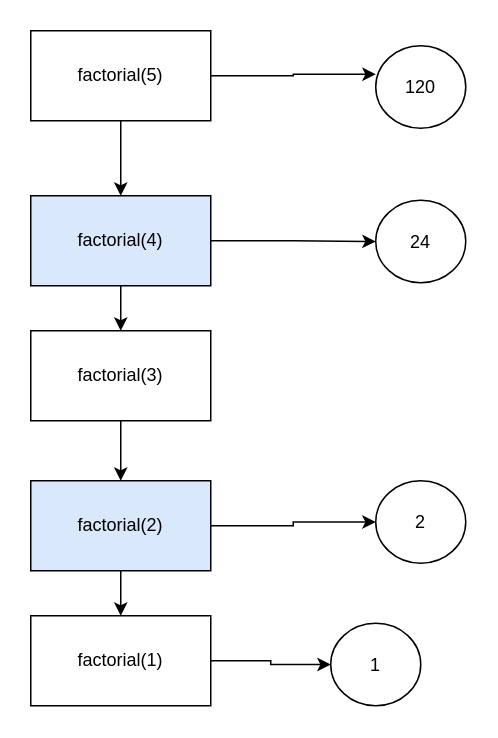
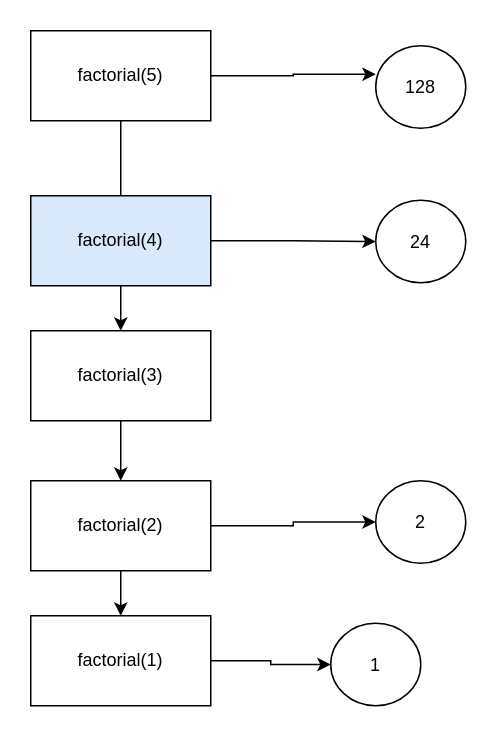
  <mxCell id="0" />
  <mxCell id="1" parent="0" />
- <mxCell id="2" value="" style="edgeStyle=orthogonalEdgeStyle;rounded=0;orthogonalLoop=1;jettySize=auto;html=1;" parent="1" source="4" target="7" edge="1"><mxGeometry relative="1" as="geometry" /></mxCell>
+ <mxCell id="2" value="" style="edgeStyle=orthogonalEdgeStyle;rounded=0;orthogonalLoop=1;jettySize=auto;html=1;endArrow=none;" parent="1" source="4" target="7" edge="1"><mxGeometry relative="1" as="geometry" /></mxCell>
  <mxCell id="3" style="edgeStyle=orthogonalEdgeStyle;rounded=0;orthogonalLoop=1;jettySize=auto;html=1;exitX=1;exitY=0.5;exitDx=0;exitDy=0;entryX=0;entryY=0.345;entryDx=0;entryDy=0;entryPerimeter=0;" parent="1" source="4" target="18" edge="1"><mxGeometry relative="1" as="geometry" /></mxCell>
  <mxCell id="4" value="factorial(5)" style="rounded=0;whiteSpace=wrap;html=1;" parent="1" vertex="1"><mxGeometry x="20" y="20" width="120" height="60" as="geometry" /></mxCell>
  <mxCell id="5" value="" style="edgeStyle=orthogonalEdgeStyle;rounded=0;orthogonalLoop=1;jettySize=auto;html=1;" parent="1" source="7" target="9" edge="1"><mxGeometry relative="1" as="geometry" /></mxCell>
  <mxCell id="6" style="edgeStyle=orthogonalEdgeStyle;rounded=0;orthogonalLoop=1;jettySize=auto;html=1;exitX=1;exitY=0.5;exitDx=0;exitDy=0;entryX=0;entryY=0.5;entryDx=0;entryDy=0;" parent="1" source="7" target="17" edge="1"><mxGeometry relative="1" as="geometry" /></mxCell>
  <mxCell id="7" value="factorial(4)" style="rounded=0;whiteSpace=wrap;html=1;fillColor=#dae8fc;" parent="1" vertex="1"><mxGeometry x="20" y="130" width="120" height="60" as="geometry" /></mxCell>
  <mxCell id="8" value="" style="edgeStyle=orthogonalEdgeStyle;rounded=0;orthogonalLoop=1;jettySize=auto;html=1;" parent="1" source="9" target="12" edge="1"><mxGeometry relative="1" as="geometry" /></mxCell>
  <mxCell id="9" value="factorial(3)" style="rounded=0;whiteSpace=wrap;html=1;" parent="1" vertex="1"><mxGeometry x="20" y="220" width="120" height="60" as="geometry" /></mxCell>
  <mxCell id="10" value="" style="edgeStyle=orthogonalEdgeStyle;rounded=0;orthogonalLoop=1;jettySize=auto;html=1;" parent="1" source="12" target="14" edge="1"><mxGeometry relative="1" as="geometry" /></mxCell>
  <mxCell id="11" style="edgeStyle=orthogonalEdgeStyle;rounded=0;orthogonalLoop=1;jettySize=auto;html=1;exitX=1;exitY=0.5;exitDx=0;exitDy=0;entryX=0;entryY=0.5;entryDx=0;entryDy=0;" parent="1" source="12" target="16" edge="1"><mxGeometry relative="1" as="geometry" /></mxCell>
- <mxCell id="12" value="factorial(2)" style="rounded=0;whiteSpace=wrap;html=1;fillColor=#dae8fc;" parent="1" vertex="1"><mxGeometry x="20" y="320" width="120" height="60" as="geometry" /></mxCell>
+ <mxCell id="12" value="factorial(2)" style="rounded=0;whiteSpace=wrap;html=1;" parent="1" vertex="1"><mxGeometry x="20" y="320" width="120" height="60" as="geometry" /></mxCell>
  <mxCell id="13" value="" style="edgeStyle=orthogonalEdgeStyle;rounded=0;orthogonalLoop=1;jettySize=auto;html=1;" parent="1" source="14" target="15" edge="1"><mxGeometry relative="1" as="geometry" /></mxCell>
  <mxCell id="14" value="factorial(1)" style="rounded=0;whiteSpace=wrap;html=1;" parent="1" vertex="1"><mxGeometry x="20" y="410" width="120" height="60" as="geometry" /></mxCell>
  <mxCell id="15" value="1" style="ellipse;whiteSpace=wrap;html=1;rounded=0;" parent="1" vertex="1"><mxGeometry x="220" y="415" width="60" height="55" as="geometry" /></mxCell>
  <mxCell id="16" value="2" style="ellipse;whiteSpace=wrap;html=1;rounded=0;" parent="1" vertex="1"><mxGeometry x="250" y="320" width="60" height="55" as="geometry" /></mxCell>
  <mxCell id="17" value="24" style="ellipse;whiteSpace=wrap;html=1;rounded=0;" parent="1" vertex="1"><mxGeometry x="250" y="133" width="60" height="55" as="geometry" /></mxCell>
- <mxCell id="18" value="120" style="ellipse;whiteSpace=wrap;html=1;rounded=0;" parent="1" vertex="1"><mxGeometry x="250" y="30" width="60" height="55" as="geometry" /></mxCell>
+ <mxCell id="18" value="128" style="ellipse;whiteSpace=wrap;html=1;rounded=0;" parent="1" vertex="1"><mxGeometry x="250" y="30" width="60" height="55" as="geometry" /></mxCell>
